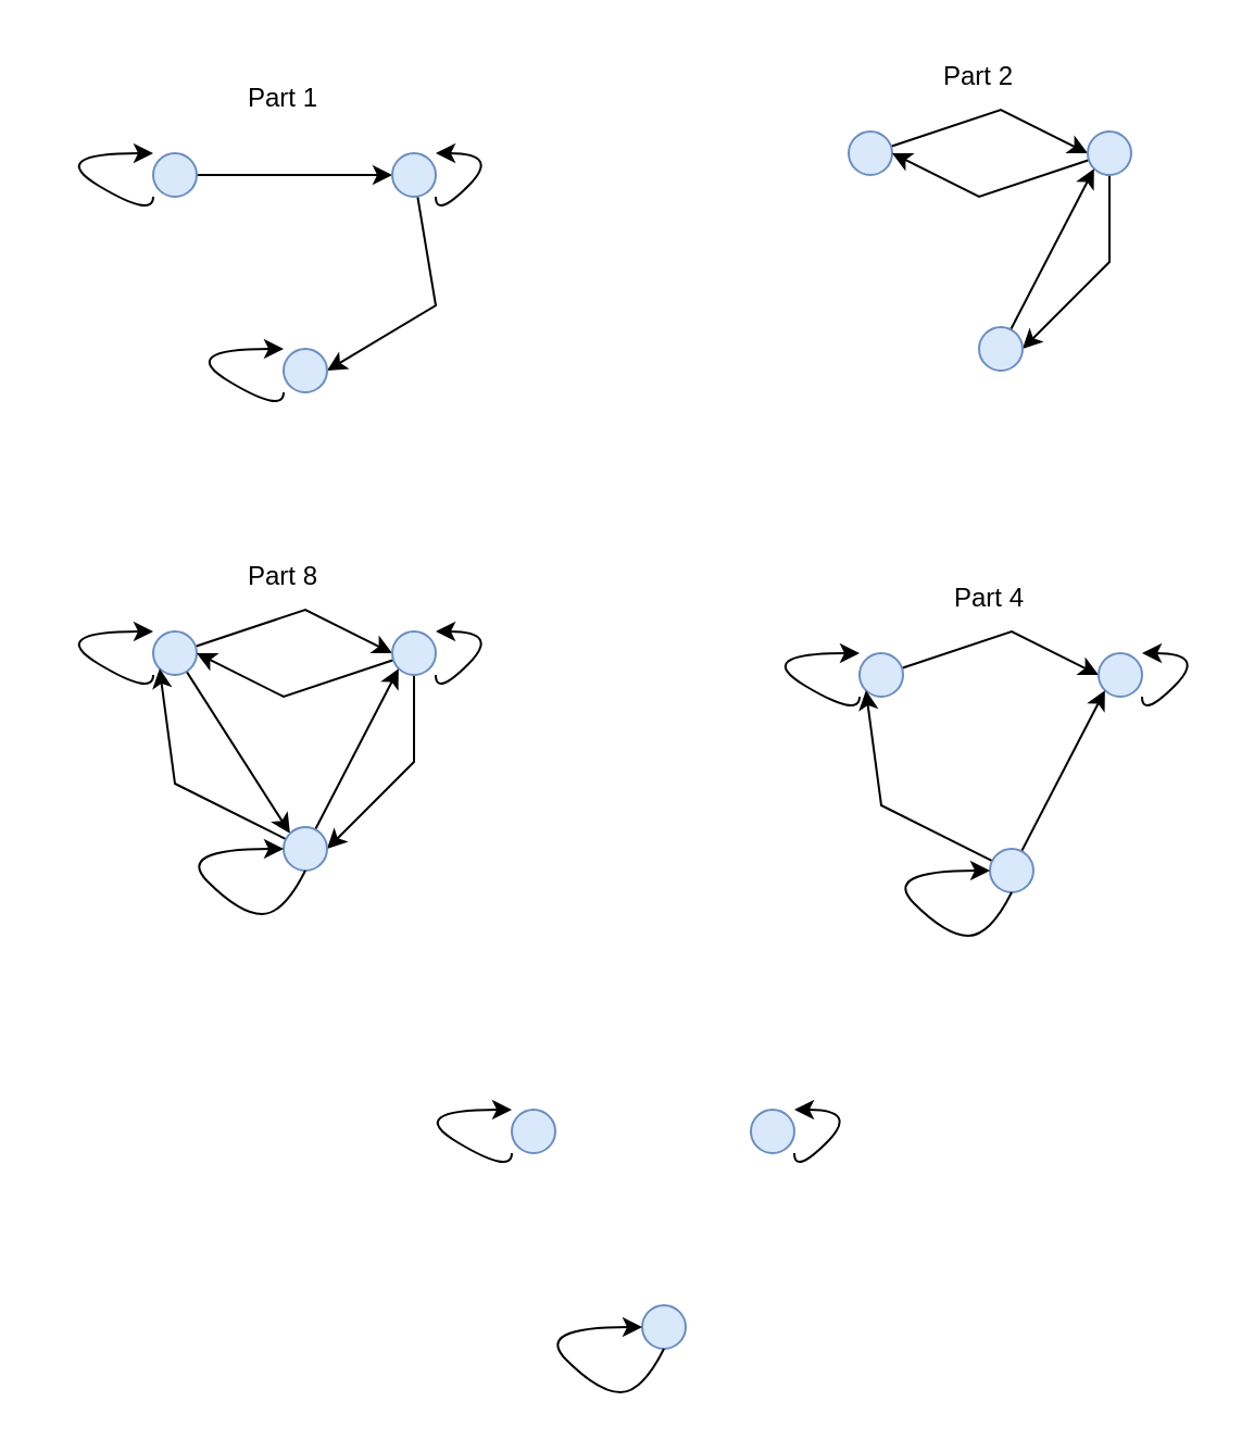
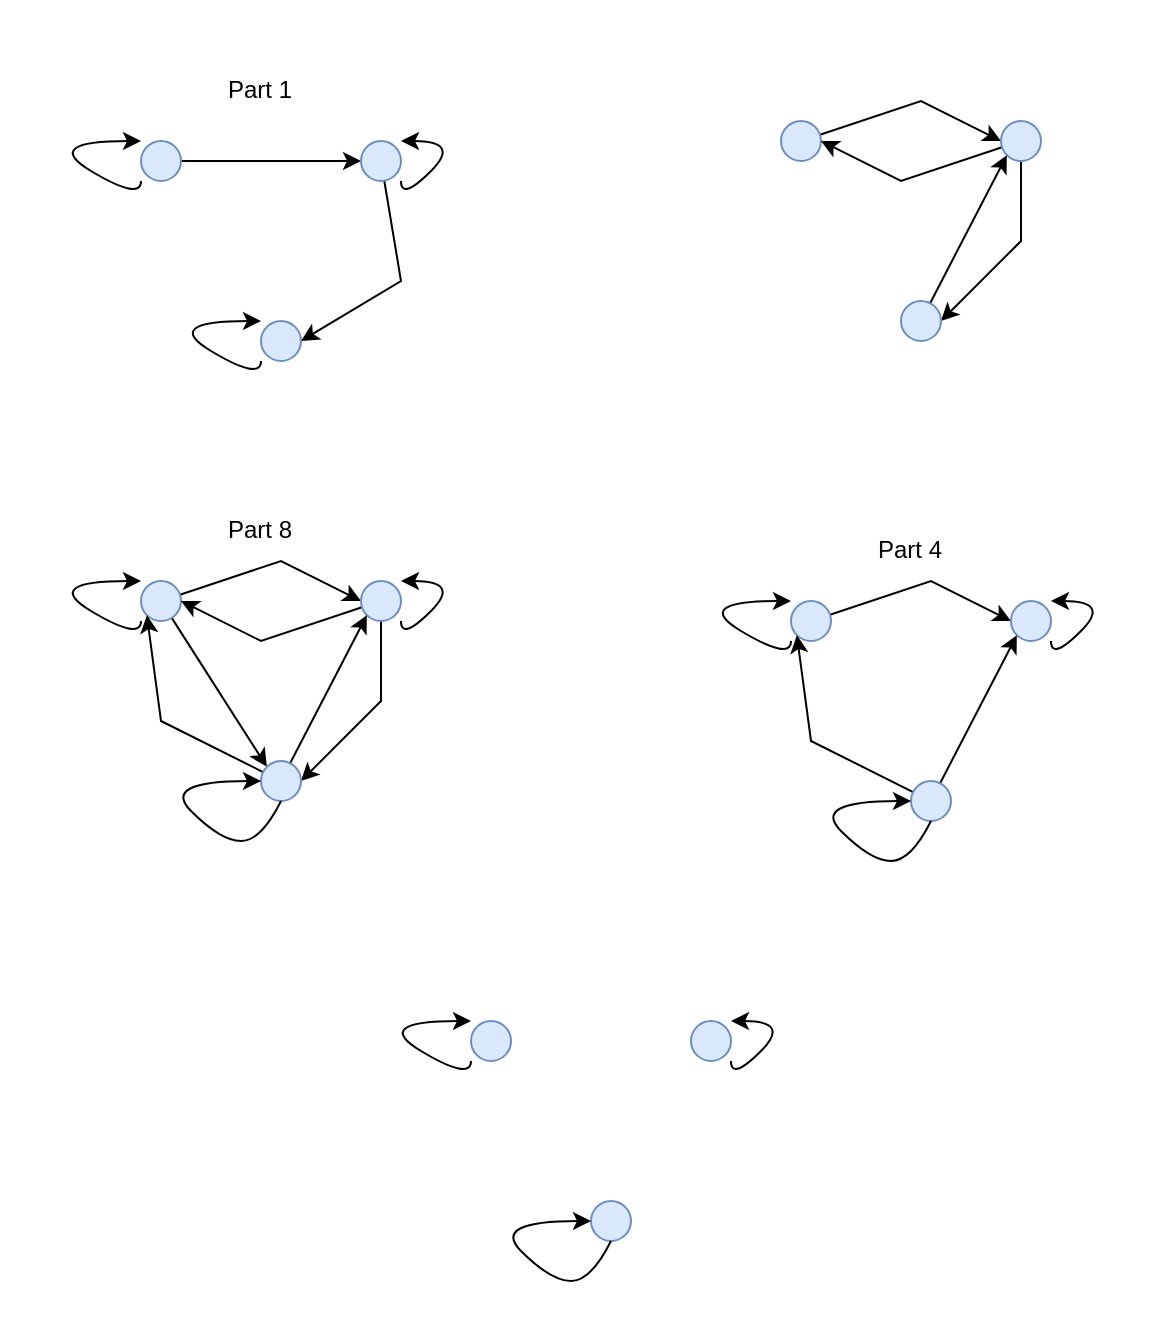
  <mxCell id="0" />
  <mxCell id="1" parent="0" />
  <mxCell id="2" style="edgeStyle=orthogonalEdgeStyle;rounded=0;orthogonalLoop=1;jettySize=auto;html=1;entryX=0;entryY=0.5;entryDx=0;entryDy=0;" parent="1" source="3" target="5" edge="1"><mxGeometry relative="1" as="geometry" /></mxCell>
  <mxCell id="3" value="" style="ellipse;whiteSpace=wrap;html=1;fillColor=#dae8fc;strokeColor=#6c8ebf;" parent="1" vertex="1"><mxGeometry x="70" y="70" width="20" height="20" as="geometry" /></mxCell>
  <mxCell id="4" style="rounded=0;orthogonalLoop=1;jettySize=auto;html=1;entryX=1;entryY=0.5;entryDx=0;entryDy=0;" parent="1" source="5" target="6" edge="1"><mxGeometry relative="1" as="geometry"><Array as="points"><mxPoint x="200" y="140" /></Array></mxGeometry></mxCell>
  <mxCell id="5" value="" style="ellipse;whiteSpace=wrap;html=1;fillColor=#dae8fc;strokeColor=#6c8ebf;" parent="1" vertex="1"><mxGeometry x="180" y="70" width="20" height="20" as="geometry" /></mxCell>
  <mxCell id="6" value="" style="ellipse;whiteSpace=wrap;html=1;fillColor=#dae8fc;strokeColor=#6c8ebf;" parent="1" vertex="1"><mxGeometry x="130" y="160" width="20" height="20" as="geometry" /></mxCell>
  <mxCell id="7" value="Part 1" style="text;html=1;strokeColor=none;fillColor=none;align=center;verticalAlign=middle;whiteSpace=wrap;rounded=0;" parent="1" vertex="1"><mxGeometry x="100" y="30" width="60" height="30" as="geometry" /></mxCell>
  <mxCell id="8" value="" style="curved=1;endArrow=classic;html=1;rounded=0;" parent="1" edge="1"><mxGeometry width="50" height="50" relative="1" as="geometry"><mxPoint x="70" y="90" as="sourcePoint" /><mxPoint x="70" y="70" as="targetPoint" /><Array as="points"><mxPoint x="70" y="100" /><mxPoint x="20" y="70" /></Array></mxGeometry></mxCell>
  <mxCell id="9" value="" style="curved=1;endArrow=classic;html=1;rounded=0;" parent="1" edge="1"><mxGeometry width="50" height="50" relative="1" as="geometry"><mxPoint x="130" y="180" as="sourcePoint" /><mxPoint x="130" y="160" as="targetPoint" /><Array as="points"><mxPoint x="130" y="190" /><mxPoint x="80" y="160" /></Array></mxGeometry></mxCell>
  <mxCell id="10" value="" style="curved=1;endArrow=classic;html=1;rounded=0;" parent="1" edge="1"><mxGeometry width="50" height="50" relative="1" as="geometry"><mxPoint x="200" y="90" as="sourcePoint" /><mxPoint x="200" y="70" as="targetPoint" /><Array as="points"><mxPoint x="200" y="100" /><mxPoint x="230" y="70" /></Array></mxGeometry></mxCell>
  <mxCell id="11" style="rounded=0;orthogonalLoop=1;jettySize=auto;html=1;entryX=0;entryY=0.5;entryDx=0;entryDy=0;" parent="1" source="12" target="15" edge="1"><mxGeometry relative="1" as="geometry"><Array as="points"><mxPoint x="460" y="50" /></Array></mxGeometry></mxCell>
  <mxCell id="12" value="" style="ellipse;whiteSpace=wrap;html=1;fillColor=#dae8fc;strokeColor=#6c8ebf;" parent="1" vertex="1"><mxGeometry x="390" y="60" width="20" height="20" as="geometry" /></mxCell>
  <mxCell id="13" style="rounded=0;orthogonalLoop=1;jettySize=auto;html=1;entryX=1;entryY=0.5;entryDx=0;entryDy=0;" parent="1" source="15" target="17" edge="1"><mxGeometry relative="1" as="geometry"><Array as="points"><mxPoint x="510" y="120" /></Array></mxGeometry></mxCell>
  <mxCell id="14" style="rounded=0;orthogonalLoop=1;jettySize=auto;html=1;entryX=1;entryY=0.5;entryDx=0;entryDy=0;" parent="1" source="15" target="12" edge="1"><mxGeometry relative="1" as="geometry"><Array as="points"><mxPoint x="450" y="90" /></Array></mxGeometry></mxCell>
  <mxCell id="15" value="" style="ellipse;whiteSpace=wrap;html=1;fillColor=#dae8fc;strokeColor=#6c8ebf;" parent="1" vertex="1"><mxGeometry x="500" y="60" width="20" height="20" as="geometry" /></mxCell>
  <mxCell id="16" style="rounded=0;orthogonalLoop=1;jettySize=auto;html=1;entryX=0;entryY=1;entryDx=0;entryDy=0;" parent="1" source="17" target="15" edge="1"><mxGeometry relative="1" as="geometry" /></mxCell>
  <mxCell id="17" value="" style="ellipse;whiteSpace=wrap;html=1;fillColor=#dae8fc;strokeColor=#6c8ebf;" parent="1" vertex="1"><mxGeometry x="450" y="150" width="20" height="20" as="geometry" /></mxCell>
- <mxCell id="18" value="Part 2" style="text;html=1;strokeColor=none;fillColor=none;align=center;verticalAlign=middle;whiteSpace=wrap;rounded=0;" parent="1" vertex="1"><mxGeometry x="420" y="20" width="60" height="30" as="geometry" /></mxCell>
  <mxCell id="19" style="rounded=0;orthogonalLoop=1;jettySize=auto;html=1;entryX=0;entryY=0.5;entryDx=0;entryDy=0;" parent="1" source="21" target="24" edge="1"><mxGeometry relative="1" as="geometry"><Array as="points"><mxPoint x="140" y="280" /></Array></mxGeometry></mxCell>
  <mxCell id="20" style="rounded=0;orthogonalLoop=1;jettySize=auto;html=1;entryX=0;entryY=0;entryDx=0;entryDy=0;" parent="1" source="21" target="27" edge="1"><mxGeometry relative="1" as="geometry" /></mxCell>
  <mxCell id="21" value="" style="ellipse;whiteSpace=wrap;html=1;fillColor=#dae8fc;strokeColor=#6c8ebf;" parent="1" vertex="1"><mxGeometry x="70" y="290" width="20" height="20" as="geometry" /></mxCell>
  <mxCell id="22" style="rounded=0;orthogonalLoop=1;jettySize=auto;html=1;entryX=1;entryY=0.5;entryDx=0;entryDy=0;" parent="1" source="24" target="27" edge="1"><mxGeometry relative="1" as="geometry"><Array as="points"><mxPoint x="190" y="350" /></Array></mxGeometry></mxCell>
  <mxCell id="23" style="rounded=0;orthogonalLoop=1;jettySize=auto;html=1;entryX=1;entryY=0.5;entryDx=0;entryDy=0;" parent="1" source="24" target="21" edge="1"><mxGeometry relative="1" as="geometry"><Array as="points"><mxPoint x="130" y="320" /></Array></mxGeometry></mxCell>
  <mxCell id="24" value="" style="ellipse;whiteSpace=wrap;html=1;fillColor=#dae8fc;strokeColor=#6c8ebf;" parent="1" vertex="1"><mxGeometry x="180" y="290" width="20" height="20" as="geometry" /></mxCell>
  <mxCell id="25" style="rounded=0;orthogonalLoop=1;jettySize=auto;html=1;entryX=0;entryY=1;entryDx=0;entryDy=0;" parent="1" source="27" target="24" edge="1"><mxGeometry relative="1" as="geometry" /></mxCell>
  <mxCell id="26" style="rounded=0;orthogonalLoop=1;jettySize=auto;html=1;entryX=0;entryY=1;entryDx=0;entryDy=0;" parent="1" source="27" target="21" edge="1"><mxGeometry relative="1" as="geometry"><Array as="points"><mxPoint x="80" y="360" /></Array></mxGeometry></mxCell>
  <mxCell id="27" value="" style="ellipse;whiteSpace=wrap;html=1;fillColor=#dae8fc;strokeColor=#6c8ebf;" parent="1" vertex="1"><mxGeometry x="130" y="380" width="20" height="20" as="geometry" /></mxCell>
  <mxCell id="28" value="Part 8" style="text;html=1;strokeColor=none;fillColor=none;align=center;verticalAlign=middle;whiteSpace=wrap;rounded=0;" parent="1" vertex="1"><mxGeometry x="100" y="250" width="60" height="30" as="geometry" /></mxCell>
  <mxCell id="29" value="" style="curved=1;endArrow=classic;html=1;rounded=0;" parent="1" edge="1"><mxGeometry width="50" height="50" relative="1" as="geometry"><mxPoint x="70" y="310" as="sourcePoint" /><mxPoint x="70" y="290" as="targetPoint" /><Array as="points"><mxPoint x="70" y="320" /><mxPoint x="20" y="290" /></Array></mxGeometry></mxCell>
  <mxCell id="30" value="" style="curved=1;endArrow=classic;html=1;rounded=0;exitX=0.5;exitY=1;exitDx=0;exitDy=0;" parent="1" source="27" edge="1"><mxGeometry width="50" height="50" relative="1" as="geometry"><mxPoint x="130" y="410" as="sourcePoint" /><mxPoint x="130" y="390" as="targetPoint" /><Array as="points"><mxPoint x="130" y="420" /><mxPoint x="110" y="420" /><mxPoint x="80" y="390" /></Array></mxGeometry></mxCell>
  <mxCell id="31" value="" style="curved=1;endArrow=classic;html=1;rounded=0;" parent="1" edge="1"><mxGeometry width="50" height="50" relative="1" as="geometry"><mxPoint x="200" y="310" as="sourcePoint" /><mxPoint x="200" y="290" as="targetPoint" /><Array as="points"><mxPoint x="200" y="320" /><mxPoint x="230" y="290" /></Array></mxGeometry></mxCell>
  <mxCell id="32" style="rounded=0;orthogonalLoop=1;jettySize=auto;html=1;entryX=0;entryY=0.5;entryDx=0;entryDy=0;" parent="1" source="33" target="34" edge="1"><mxGeometry relative="1" as="geometry"><Array as="points"><mxPoint x="465" y="290" /></Array></mxGeometry></mxCell>
  <mxCell id="33" value="" style="ellipse;whiteSpace=wrap;html=1;fillColor=#dae8fc;strokeColor=#6c8ebf;" parent="1" vertex="1"><mxGeometry x="395" y="300" width="20" height="20" as="geometry" /></mxCell>
  <mxCell id="34" value="" style="ellipse;whiteSpace=wrap;html=1;fillColor=#dae8fc;strokeColor=#6c8ebf;" parent="1" vertex="1"><mxGeometry x="505" y="300" width="20" height="20" as="geometry" /></mxCell>
  <mxCell id="35" style="rounded=0;orthogonalLoop=1;jettySize=auto;html=1;entryX=0;entryY=1;entryDx=0;entryDy=0;" parent="1" source="37" target="34" edge="1"><mxGeometry relative="1" as="geometry" /></mxCell>
  <mxCell id="36" style="rounded=0;orthogonalLoop=1;jettySize=auto;html=1;entryX=0;entryY=1;entryDx=0;entryDy=0;" parent="1" source="37" target="33" edge="1"><mxGeometry relative="1" as="geometry"><Array as="points"><mxPoint x="405" y="370" /></Array></mxGeometry></mxCell>
  <mxCell id="37" value="" style="ellipse;whiteSpace=wrap;html=1;fillColor=#dae8fc;strokeColor=#6c8ebf;" parent="1" vertex="1"><mxGeometry x="455" y="390" width="20" height="20" as="geometry" /></mxCell>
  <mxCell id="38" value="Part 4" style="text;html=1;strokeColor=none;fillColor=none;align=center;verticalAlign=middle;whiteSpace=wrap;rounded=0;" parent="1" vertex="1"><mxGeometry x="425" y="260" width="60" height="30" as="geometry" /></mxCell>
  <mxCell id="39" value="" style="curved=1;endArrow=classic;html=1;rounded=0;" parent="1" edge="1"><mxGeometry width="50" height="50" relative="1" as="geometry"><mxPoint x="395" y="320" as="sourcePoint" /><mxPoint x="395" y="300" as="targetPoint" /><Array as="points"><mxPoint x="395" y="330" /><mxPoint x="345" y="300" /></Array></mxGeometry></mxCell>
  <mxCell id="40" value="" style="curved=1;endArrow=classic;html=1;rounded=0;exitX=0.5;exitY=1;exitDx=0;exitDy=0;" parent="1" source="37" edge="1"><mxGeometry width="50" height="50" relative="1" as="geometry"><mxPoint x="455" y="420" as="sourcePoint" /><mxPoint x="455" y="400" as="targetPoint" /><Array as="points"><mxPoint x="455" y="430" /><mxPoint x="435" y="430" /><mxPoint x="405" y="400" /></Array></mxGeometry></mxCell>
  <mxCell id="41" value="" style="curved=1;endArrow=classic;html=1;rounded=0;" parent="1" edge="1"><mxGeometry width="50" height="50" relative="1" as="geometry"><mxPoint x="525" y="320" as="sourcePoint" /><mxPoint x="525" y="300" as="targetPoint" /><Array as="points"><mxPoint x="525" y="330" /><mxPoint x="555" y="300" /></Array></mxGeometry></mxCell>
  <mxCell id="42" value="" style="ellipse;whiteSpace=wrap;html=1;fillColor=#dae8fc;strokeColor=#6c8ebf;" vertex="1" parent="1"><mxGeometry x="235" y="510" width="20" height="20" as="geometry" /></mxCell>
  <mxCell id="43" value="" style="ellipse;whiteSpace=wrap;html=1;fillColor=#dae8fc;strokeColor=#6c8ebf;" vertex="1" parent="1"><mxGeometry x="345" y="510" width="20" height="20" as="geometry" /></mxCell>
  <mxCell id="44" value="" style="ellipse;whiteSpace=wrap;html=1;fillColor=#dae8fc;strokeColor=#6c8ebf;" vertex="1" parent="1"><mxGeometry x="295" y="600" width="20" height="20" as="geometry" /></mxCell>
  <mxCell id="45" value="" style="curved=1;endArrow=classic;html=1;rounded=0;" edge="1" parent="1"><mxGeometry width="50" height="50" relative="1" as="geometry"><mxPoint x="235" y="530" as="sourcePoint" /><mxPoint x="235" y="510" as="targetPoint" /><Array as="points"><mxPoint x="235" y="540" /><mxPoint x="185" y="510" /></Array></mxGeometry></mxCell>
  <mxCell id="46" value="" style="curved=1;endArrow=classic;html=1;rounded=0;exitX=0.5;exitY=1;exitDx=0;exitDy=0;" edge="1" parent="1" source="44"><mxGeometry width="50" height="50" relative="1" as="geometry"><mxPoint x="295" y="630" as="sourcePoint" /><mxPoint x="295" y="610" as="targetPoint" /><Array as="points"><mxPoint x="295" y="640" /><mxPoint x="275" y="640" /><mxPoint x="245" y="610" /></Array></mxGeometry></mxCell>
  <mxCell id="47" value="" style="curved=1;endArrow=classic;html=1;rounded=0;" edge="1" parent="1"><mxGeometry width="50" height="50" relative="1" as="geometry"><mxPoint x="365" y="530" as="sourcePoint" /><mxPoint x="365" y="510" as="targetPoint" /><Array as="points"><mxPoint x="365" y="540" /><mxPoint x="395" y="510" /></Array></mxGeometry></mxCell>
